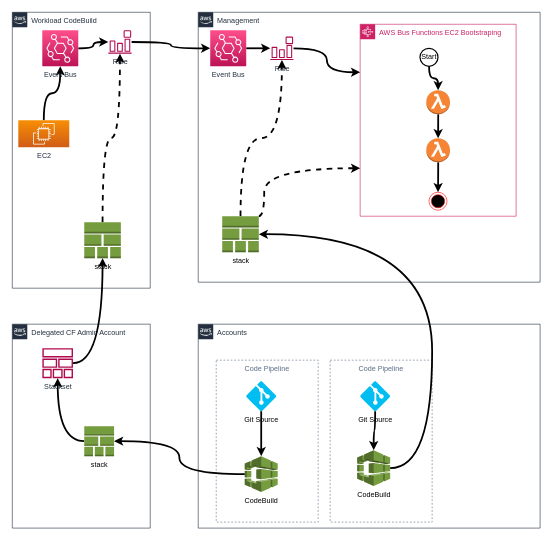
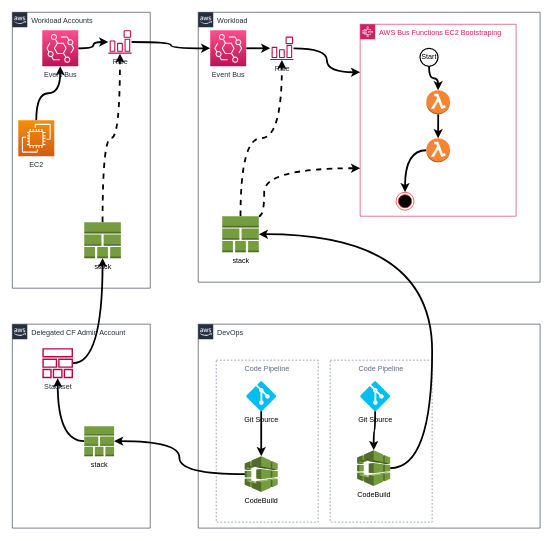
  <mxCell id="0" />
  <mxCell id="1" parent="0" />
- <mxCell id="2" value="Workload CodeBuild" style="points=[[0,0],[0.25,0],[0.5,0],[0.75,0],[1,0],[1,0.25],[1,0.5],[1,0.75],[1,1],[0.75,1],[0.5,1],[0.25,1],[0,1],[0,0.75],[0,0.5],[0,0.25]];outlineConnect=0;gradientColor=none;html=1;whiteSpace=wrap;fontSize=12;fontStyle=0;container=1;pointerEvents=0;collapsible=0;recursiveResize=0;shape=mxgraph.aws4.group;grIcon=mxgraph.aws4.group_aws_cloud_alt;strokeColor=#232F3E;fillColor=none;verticalAlign=top;align=left;spacingLeft=30;fontColor=#232F3E;dashed=0;" vertex="1" parent="1"><mxGeometry x="20" y="20" width="230" height="460" as="geometry" /></mxCell>
+ <mxCell id="2" value="Workload Accounts" style="points=[[0,0],[0.25,0],[0.5,0],[0.75,0],[1,0],[1,0.25],[1,0.5],[1,0.75],[1,1],[0.75,1],[0.5,1],[0.25,1],[0,1],[0,0.75],[0,0.5],[0,0.25]];outlineConnect=0;gradientColor=none;html=1;whiteSpace=wrap;fontSize=12;fontStyle=0;container=1;pointerEvents=0;collapsible=0;recursiveResize=0;shape=mxgraph.aws4.group;grIcon=mxgraph.aws4.group_aws_cloud_alt;strokeColor=#232F3E;fillColor=none;verticalAlign=top;align=left;spacingLeft=30;fontColor=#232F3E;dashed=0;" vertex="1" parent="1"><mxGeometry x="20" y="20" width="230" height="460" as="geometry" /></mxCell>
  <mxCell id="3" style="edgeStyle=orthogonalEdgeStyle;html=1;strokeWidth=3;curved=1;" edge="1" parent="2" source="4" target="6"><mxGeometry relative="1" as="geometry" /></mxCell>
- <mxCell id="4" value="EC2" style="sketch=0;points=[[0,0,0],[0.25,0,0],[0.5,0,0],[0.75,0,0],[1,0,0],[0,1,0],[0.25,1,0],[0.5,1,0],[0.75,1,0],[1,1,0],[0,0.25,0],[0,0.5,0],[0,0.75,0],[1,0.25,0],[1,0.5,0],[1,0.75,0]];outlineConnect=0;fontColor=#232F3E;gradientColor=#F78E04;gradientDirection=north;fillColor=#D05C17;strokeColor=#ffffff;dashed=0;verticalLabelPosition=bottom;verticalAlign=top;align=center;html=1;fontSize=12;fontStyle=0;aspect=fixed;shape=mxgraph.aws4.resourceIcon;resIcon=mxgraph.aws4.ec2;" vertex="1" parent="2"><mxGeometry x="10" y="180" width="85" height="45" as="geometry" /></mxCell>
+ <mxCell id="4" value="EC2" style="sketch=0;points=[[0,0,0],[0.25,0,0],[0.5,0,0],[0.75,0,0],[1,0,0],[0,1,0],[0.25,1,0],[0.5,1,0],[0.75,1,0],[1,1,0],[0,0.25,0],[0,0.5,0],[0,0.75,0],[1,0.25,0],[1,0.5,0],[1,0.75,0]];outlineConnect=0;fontColor=#232F3E;gradientColor=#F78E04;gradientDirection=north;fillColor=#D05C17;strokeColor=#ffffff;dashed=0;verticalLabelPosition=bottom;verticalAlign=top;align=center;html=1;fontSize=12;fontStyle=0;aspect=fixed;shape=mxgraph.aws4.resourceIcon;resIcon=mxgraph.aws4.ec2;" vertex="1" parent="2"><mxGeometry x="10" y="180" width="60" height="60" as="geometry" /></mxCell>
  <mxCell id="5" style="edgeStyle=orthogonalEdgeStyle;curved=1;html=1;strokeWidth=3;" edge="1" parent="2" source="6" target="7"><mxGeometry relative="1" as="geometry" /></mxCell>
  <mxCell id="6" value="Event Bus" style="sketch=0;points=[[0,0,0],[0.25,0,0],[0.5,0,0],[0.75,0,0],[1,0,0],[0,1,0],[0.25,1,0],[0.5,1,0],[0.75,1,0],[1,1,0],[0,0.25,0],[0,0.5,0],[0,0.75,0],[1,0.25,0],[1,0.5,0],[1,0.75,0]];outlineConnect=0;fontColor=#232F3E;gradientColor=#FF4F8B;gradientDirection=north;fillColor=#BC1356;strokeColor=#ffffff;dashed=0;verticalLabelPosition=bottom;verticalAlign=top;align=center;html=1;fontSize=12;fontStyle=0;aspect=fixed;shape=mxgraph.aws4.resourceIcon;resIcon=mxgraph.aws4.eventbridge;" vertex="1" parent="2"><mxGeometry x="50" y="30" width="60" height="60" as="geometry" /></mxCell>
  <mxCell id="7" value="Rule" style="sketch=0;outlineConnect=0;fontColor=#232F3E;gradientColor=none;fillColor=#B0084D;strokeColor=none;dashed=0;verticalLabelPosition=bottom;verticalAlign=top;align=center;html=1;fontSize=12;fontStyle=0;aspect=fixed;pointerEvents=1;shape=mxgraph.aws4.event_event_based;" vertex="1" parent="2"><mxGeometry x="160" y="30" width="39" height="39" as="geometry" /></mxCell>
- <mxCell id="8" value="Management" style="points=[[0,0],[0.25,0],[0.5,0],[0.75,0],[1,0],[1,0.25],[1,0.5],[1,0.75],[1,1],[0.75,1],[0.5,1],[0.25,1],[0,1],[0,0.75],[0,0.5],[0,0.25]];outlineConnect=0;gradientColor=none;html=1;whiteSpace=wrap;fontSize=12;fontStyle=0;container=1;pointerEvents=0;collapsible=0;recursiveResize=0;shape=mxgraph.aws4.group;grIcon=mxgraph.aws4.group_aws_cloud_alt;strokeColor=#232F3E;fillColor=none;verticalAlign=top;align=left;spacingLeft=30;fontColor=#232F3E;dashed=0;" vertex="1" parent="1"><mxGeometry x="330" y="20" width="570" height="450" as="geometry" /></mxCell>
+ <mxCell id="8" value="Workload" style="points=[[0,0],[0.25,0],[0.5,0],[0.75,0],[1,0],[1,0.25],[1,0.5],[1,0.75],[1,1],[0.75,1],[0.5,1],[0.25,1],[0,1],[0,0.75],[0,0.5],[0,0.25]];outlineConnect=0;gradientColor=none;html=1;whiteSpace=wrap;fontSize=12;fontStyle=0;container=1;pointerEvents=0;collapsible=0;recursiveResize=0;shape=mxgraph.aws4.group;grIcon=mxgraph.aws4.group_aws_cloud_alt;strokeColor=#232F3E;fillColor=none;verticalAlign=top;align=left;spacingLeft=30;fontColor=#232F3E;dashed=0;" vertex="1" parent="1"><mxGeometry x="330" y="20" width="570" height="450" as="geometry" /></mxCell>
  <mxCell id="9" style="edgeStyle=orthogonalEdgeStyle;curved=1;html=1;strokeWidth=3;" edge="1" parent="8" source="10" target="20"><mxGeometry relative="1" as="geometry" /></mxCell>
  <mxCell id="10" value="Event Bus" style="sketch=0;points=[[0,0,0],[0.25,0,0],[0.5,0,0],[0.75,0,0],[1,0,0],[0,1,0],[0.25,1,0],[0.5,1,0],[0.75,1,0],[1,1,0],[0,0.25,0],[0,0.5,0],[0,0.75,0],[1,0.25,0],[1,0.5,0],[1,0.75,0]];outlineConnect=0;fontColor=#232F3E;gradientColor=#FF4F8B;gradientDirection=north;fillColor=#BC1356;strokeColor=#ffffff;dashed=0;verticalLabelPosition=bottom;verticalAlign=top;align=center;html=1;fontSize=12;fontStyle=0;aspect=fixed;shape=mxgraph.aws4.resourceIcon;resIcon=mxgraph.aws4.eventbridge;" vertex="1" parent="8"><mxGeometry x="20" y="30" width="60" height="60" as="geometry" /></mxCell>
  <mxCell id="11" value="AWS Bus Functions EC2 Bootstraping" style="points=[[0,0],[0.25,0],[0.5,0],[0.75,0],[1,0],[1,0.25],[1,0.5],[1,0.75],[1,1],[0.75,1],[0.5,1],[0.25,1],[0,1],[0,0.75],[0,0.5],[0,0.25]];outlineConnect=0;gradientColor=none;html=1;whiteSpace=wrap;fontSize=12;fontStyle=0;container=1;pointerEvents=0;collapsible=0;recursiveResize=0;shape=mxgraph.aws4.group;grIcon=mxgraph.aws4.group_aws_step_functions_workflow;strokeColor=#CD2264;fillColor=none;verticalAlign=top;align=left;spacingLeft=30;fontColor=#CD2264;dashed=0;" vertex="1" parent="8"><mxGeometry x="270" y="20" width="260" height="320" as="geometry" /></mxCell>
  <mxCell id="12" style="edgeStyle=orthogonalEdgeStyle;curved=1;html=1;entryX=0.5;entryY=0;entryDx=0;entryDy=0;entryPerimeter=0;strokeWidth=3;" edge="1" parent="11" source="13" target="16"><mxGeometry relative="1" as="geometry" /></mxCell>
  <mxCell id="13" value="Start" style="strokeWidth=2;html=1;shape=mxgraph.flowchart.start_2;whiteSpace=wrap;" vertex="1" parent="11"><mxGeometry x="99.75" y="40" width="30" height="30" as="geometry" /></mxCell>
- <mxCell id="14" value="End" style="ellipse;html=1;shape=endState;fillColor=#000000;strokeColor=#ff0000;" vertex="1" parent="11"><mxGeometry x="114.75" y="280" width="30" height="30" as="geometry" /></mxCell>
+ <mxCell id="14" value="End" style="ellipse;html=1;shape=endState;fillColor=#000000;strokeColor=#ff0000;" vertex="1" parent="11"><mxGeometry x="59.75" y="280" width="30" height="30" as="geometry" /></mxCell>
  <mxCell id="15" style="edgeStyle=orthogonalEdgeStyle;curved=1;html=1;entryX=0.5;entryY=0;entryDx=0;entryDy=0;entryPerimeter=0;strokeWidth=3;" edge="1" parent="11" source="16" target="18"><mxGeometry relative="1" as="geometry" /></mxCell>
  <mxCell id="16" value="" style="outlineConnect=0;dashed=0;verticalLabelPosition=bottom;verticalAlign=top;align=center;html=1;shape=mxgraph.aws3.lambda_function;fillColor=#F58534;gradientColor=none;" vertex="1" parent="11"><mxGeometry x="110.25" y="110" width="39.5" height="40" as="geometry" /></mxCell>
  <mxCell id="17" style="edgeStyle=orthogonalEdgeStyle;curved=1;html=1;entryX=0.5;entryY=0;entryDx=0;entryDy=0;strokeWidth=3;" edge="1" parent="11" source="18" target="14"><mxGeometry relative="1" as="geometry"><mxPoint x="129.75" y="280" as="targetPoint" /></mxGeometry></mxCell>
  <mxCell id="18" value="" style="outlineConnect=0;dashed=0;verticalLabelPosition=bottom;verticalAlign=top;align=center;html=1;shape=mxgraph.aws3.lambda_function;fillColor=#F58534;gradientColor=none;" vertex="1" parent="11"><mxGeometry x="110.25" y="190" width="39.5" height="40" as="geometry" /></mxCell>
  <mxCell id="19" style="edgeStyle=orthogonalEdgeStyle;curved=1;html=1;entryX=0;entryY=0.25;entryDx=0;entryDy=0;strokeWidth=3;" edge="1" parent="8" source="20" target="11"><mxGeometry relative="1" as="geometry" /></mxCell>
  <mxCell id="20" value="Rule" style="sketch=0;outlineConnect=0;fontColor=#232F3E;gradientColor=none;fillColor=#B0084D;strokeColor=none;dashed=0;verticalLabelPosition=bottom;verticalAlign=top;align=center;html=1;fontSize=12;fontStyle=0;aspect=fixed;pointerEvents=1;shape=mxgraph.aws4.event_event_based;" vertex="1" parent="8"><mxGeometry x="120" y="40.5" width="39" height="39" as="geometry" /></mxCell>
  <mxCell id="21" style="edgeStyle=orthogonalEdgeStyle;curved=1;html=1;dashed=1;strokeWidth=3;exitX=0.5;exitY=0;exitDx=0;exitDy=0;exitPerimeter=0;" edge="1" parent="8" source="23" target="20"><mxGeometry relative="1" as="geometry" /></mxCell>
  <mxCell id="22" style="edgeStyle=orthogonalEdgeStyle;curved=1;html=1;entryX=0;entryY=0.75;entryDx=0;entryDy=0;dashed=1;strokeWidth=3;" edge="1" parent="8" source="23" target="11"><mxGeometry relative="1" as="geometry"><Array as="points"><mxPoint x="110" y="340" /><mxPoint x="110" y="260" /></Array></mxGeometry></mxCell>
  <mxCell id="23" value="stack" style="outlineConnect=0;dashed=0;verticalLabelPosition=bottom;verticalAlign=top;align=center;html=1;shape=mxgraph.aws3.stack_aws_cloudformation;fillColor=#759C3E;gradientColor=none;" vertex="1" parent="8"><mxGeometry x="40" y="340" width="61" height="60" as="geometry" /></mxCell>
  <mxCell id="24" style="edgeStyle=orthogonalEdgeStyle;curved=1;html=1;strokeWidth=3;" edge="1" parent="1" source="7" target="10"><mxGeometry relative="1" as="geometry" /></mxCell>
  <mxCell id="25" value="Delegated CF Admin Account" style="points=[[0,0],[0.25,0],[0.5,0],[0.75,0],[1,0],[1,0.25],[1,0.5],[1,0.75],[1,1],[0.75,1],[0.5,1],[0.25,1],[0,1],[0,0.75],[0,0.5],[0,0.25]];outlineConnect=0;gradientColor=none;html=1;whiteSpace=wrap;fontSize=12;fontStyle=0;container=1;pointerEvents=0;collapsible=0;recursiveResize=0;shape=mxgraph.aws4.group;grIcon=mxgraph.aws4.group_aws_cloud_alt;strokeColor=#232F3E;fillColor=none;verticalAlign=top;align=left;spacingLeft=30;fontColor=#232F3E;dashed=0;" vertex="1" parent="1"><mxGeometry x="20" y="540" width="230" height="340" as="geometry" /></mxCell>
  <mxCell id="26" value="Stackset" style="sketch=0;outlineConnect=0;fontColor=#232F3E;gradientColor=none;fillColor=#B0084D;strokeColor=none;dashed=0;verticalLabelPosition=bottom;verticalAlign=top;align=center;html=1;fontSize=12;fontStyle=0;aspect=fixed;pointerEvents=1;shape=mxgraph.aws4.stack;" vertex="1" parent="25"><mxGeometry x="50" y="40" width="51.32" height="50" as="geometry" /></mxCell>
  <mxCell id="27" style="edgeStyle=orthogonalEdgeStyle;curved=1;html=1;strokeWidth=3;" edge="1" parent="25" source="28" target="26"><mxGeometry relative="1" as="geometry" /></mxCell>
  <mxCell id="28" value="stack" style="outlineConnect=0;dashed=0;verticalLabelPosition=bottom;verticalAlign=top;align=center;html=1;shape=mxgraph.aws3.stack_aws_cloudformation;fillColor=#759C3E;gradientColor=none;" vertex="1" parent="25"><mxGeometry x="120" y="170" width="49.68" height="50" as="geometry" /></mxCell>
- <mxCell id="29" value="Accounts" style="points=[[0,0],[0.25,0],[0.5,0],[0.75,0],[1,0],[1,0.25],[1,0.5],[1,0.75],[1,1],[0.75,1],[0.5,1],[0.25,1],[0,1],[0,0.75],[0,0.5],[0,0.25]];outlineConnect=0;gradientColor=none;html=1;whiteSpace=wrap;fontSize=12;fontStyle=0;container=1;pointerEvents=0;collapsible=0;recursiveResize=0;shape=mxgraph.aws4.group;grIcon=mxgraph.aws4.group_aws_cloud_alt;strokeColor=#232F3E;fillColor=none;verticalAlign=top;align=left;spacingLeft=30;fontColor=#232F3E;dashed=0;" vertex="1" parent="1"><mxGeometry x="330" y="540" width="570" height="340" as="geometry" /></mxCell>
+ <mxCell id="29" value="DevOps" style="points=[[0,0],[0.25,0],[0.5,0],[0.75,0],[1,0],[1,0.25],[1,0.5],[1,0.75],[1,1],[0.75,1],[0.5,1],[0.25,1],[0,1],[0,0.75],[0,0.5],[0,0.25]];outlineConnect=0;gradientColor=none;html=1;whiteSpace=wrap;fontSize=12;fontStyle=0;container=1;pointerEvents=0;collapsible=0;recursiveResize=0;shape=mxgraph.aws4.group;grIcon=mxgraph.aws4.group_aws_cloud_alt;strokeColor=#232F3E;fillColor=none;verticalAlign=top;align=left;spacingLeft=30;fontColor=#232F3E;dashed=0;" vertex="1" parent="1"><mxGeometry x="330" y="540" width="570" height="340" as="geometry" /></mxCell>
  <mxCell id="30" value="Code Pipeline" style="fillColor=none;strokeColor=#5A6C86;dashed=1;verticalAlign=top;fontStyle=0;fontColor=#5A6C86;" vertex="1" parent="29"><mxGeometry x="30" y="60" width="170" height="270" as="geometry" /></mxCell>
  <mxCell id="31" style="edgeStyle=orthogonalEdgeStyle;curved=1;html=1;strokeWidth=3;" edge="1" parent="29" source="32" target="33"><mxGeometry relative="1" as="geometry"><mxPoint x="260" y="120" as="targetPoint" /></mxGeometry></mxCell>
  <mxCell id="32" value="Git Source" style="verticalLabelPosition=bottom;html=1;verticalAlign=top;align=center;strokeColor=none;fillColor=#00BEF2;shape=mxgraph.azure.git_repository;" vertex="1" parent="29"><mxGeometry x="80" y="95" width="50" height="50" as="geometry" /></mxCell>
  <mxCell id="33" value="CodeBuild" style="outlineConnect=0;dashed=0;verticalLabelPosition=bottom;verticalAlign=top;align=center;html=1;shape=mxgraph.aws3.codebuild;fillColor=#759C3E;gradientColor=none;" vertex="1" parent="29"><mxGeometry x="77.5" y="220" width="55" height="60" as="geometry" /></mxCell>
  <mxCell id="34" value="Code Pipeline" style="fillColor=none;strokeColor=#5A6C86;dashed=1;verticalAlign=top;fontStyle=0;fontColor=#5A6C86;" vertex="1" parent="29"><mxGeometry x="220" y="60" width="170" height="270" as="geometry" /></mxCell>
  <mxCell id="35" style="edgeStyle=orthogonalEdgeStyle;curved=1;html=1;strokeWidth=3;" edge="1" parent="29" source="36" target="37"><mxGeometry relative="1" as="geometry" /></mxCell>
  <mxCell id="36" value="Git Source" style="verticalLabelPosition=bottom;html=1;verticalAlign=top;align=center;strokeColor=none;fillColor=#00BEF2;shape=mxgraph.azure.git_repository;" vertex="1" parent="29"><mxGeometry x="270" y="95" width="50" height="50" as="geometry" /></mxCell>
  <mxCell id="37" value="CodeBuild" style="outlineConnect=0;dashed=0;verticalLabelPosition=bottom;verticalAlign=top;align=center;html=1;shape=mxgraph.aws3.codebuild;fillColor=#759C3E;gradientColor=none;" vertex="1" parent="29"><mxGeometry x="265" y="210" width="55" height="60" as="geometry" /></mxCell>
  <mxCell id="38" style="edgeStyle=orthogonalEdgeStyle;curved=1;html=1;strokeWidth=3;dashed=1;" edge="1" parent="1" source="39" target="7"><mxGeometry relative="1" as="geometry" /></mxCell>
  <mxCell id="39" value="stack" style="outlineConnect=0;dashed=0;verticalLabelPosition=bottom;verticalAlign=top;align=center;html=1;shape=mxgraph.aws3.stack_aws_cloudformation;fillColor=#759C3E;gradientColor=none;" vertex="1" parent="1"><mxGeometry x="140" y="370" width="61" height="60" as="geometry" /></mxCell>
  <mxCell id="40" style="edgeStyle=orthogonalEdgeStyle;curved=1;html=1;entryX=0.5;entryY=1;entryDx=0;entryDy=0;entryPerimeter=0;strokeWidth=3;" edge="1" parent="1" source="26" target="39"><mxGeometry relative="1" as="geometry" /></mxCell>
  <mxCell id="41" style="edgeStyle=orthogonalEdgeStyle;curved=1;html=1;strokeWidth=3;" edge="1" parent="1" source="33" target="28"><mxGeometry relative="1" as="geometry" /></mxCell>
  <mxCell id="42" style="edgeStyle=orthogonalEdgeStyle;curved=1;html=1;strokeWidth=3;" edge="1" parent="1" source="37" target="23"><mxGeometry relative="1" as="geometry"><Array as="points"><mxPoint x="720" y="780" /><mxPoint x="720" y="390" /></Array></mxGeometry></mxCell>
